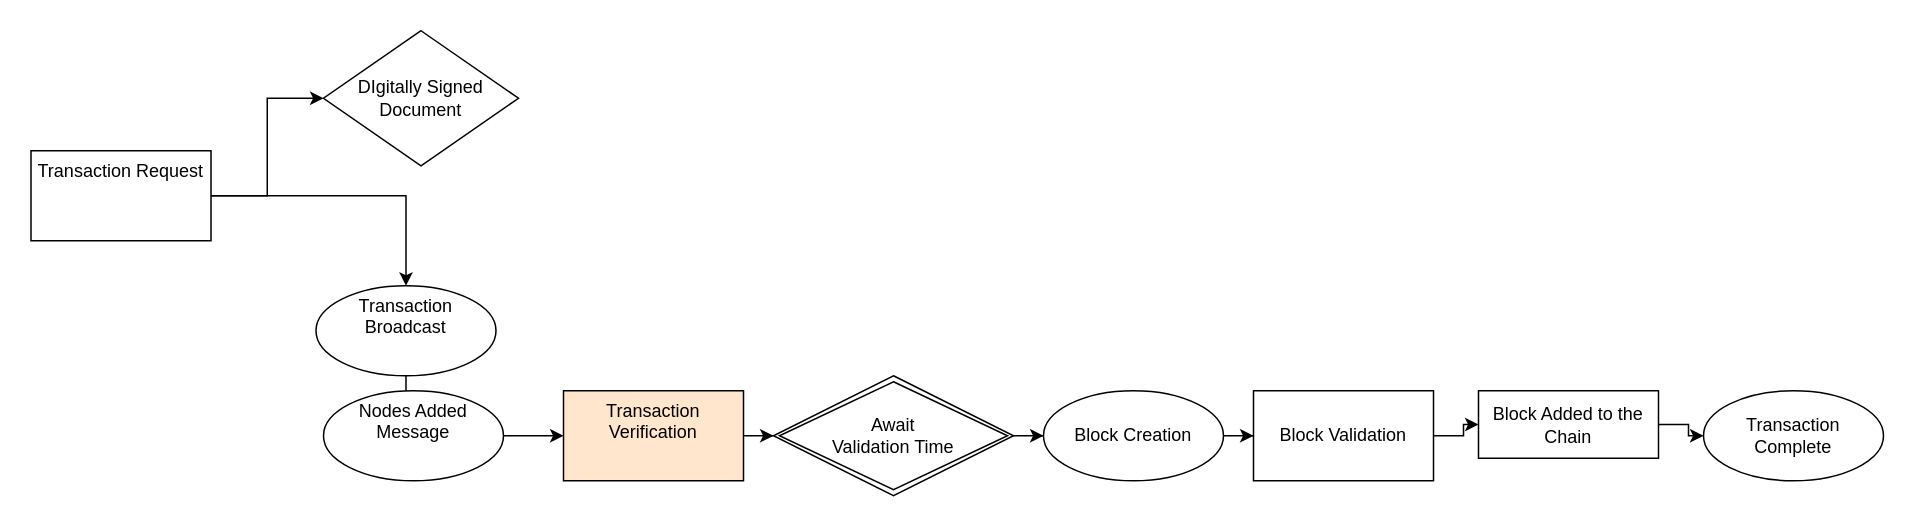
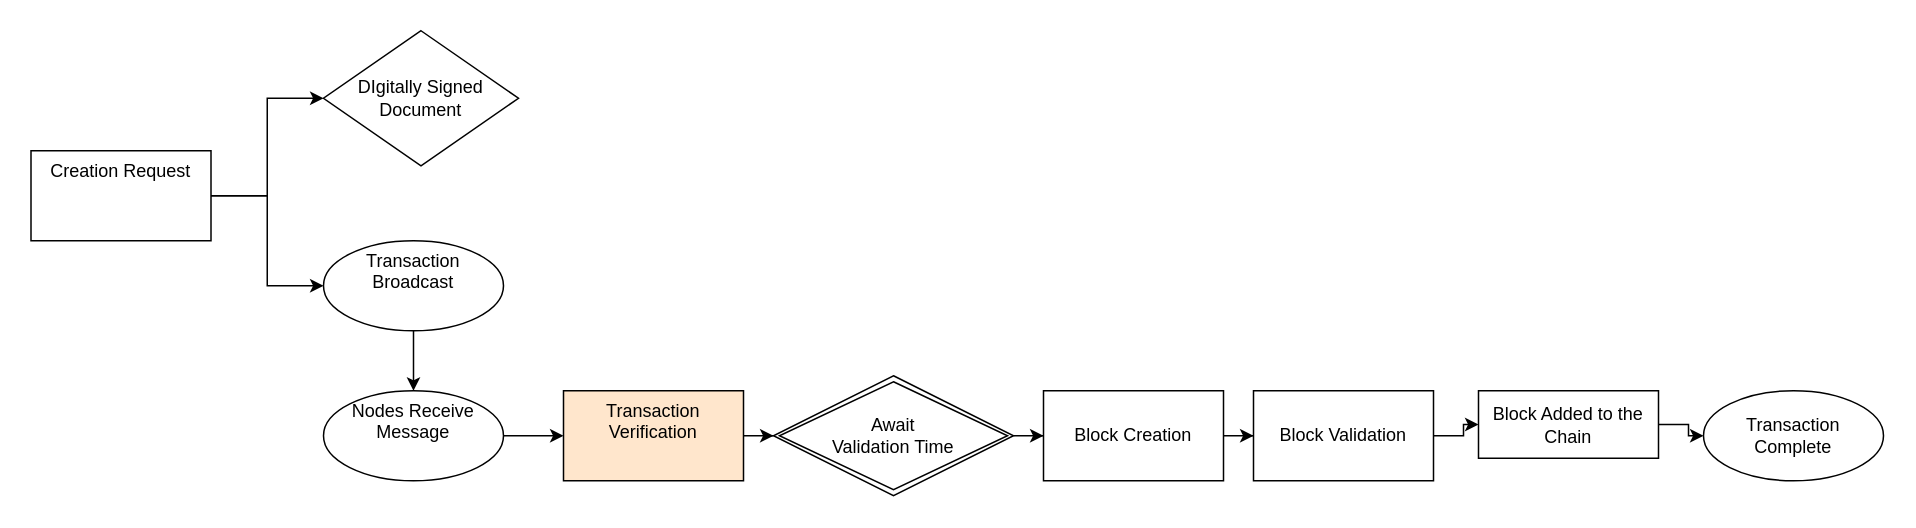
  <mxCell id="0" />
  <mxCell id="1" parent="0" />
  <mxCell id="2" value="" style="edgeStyle=orthogonalEdgeStyle;rounded=0;orthogonalLoop=1;jettySize=auto;html=1;" parent="1" source="3" target="5" edge="1"><mxGeometry relative="1" as="geometry" /></mxCell>
- <mxCell id="3" value="Transaction Request" style="whiteSpace=wrap;html=1;verticalAlign=top;" parent="1" vertex="1"><mxGeometry x="20" y="100" width="120" height="60" as="geometry" /></mxCell>
+ <mxCell id="3" value="Creation Request" style="whiteSpace=wrap;html=1;verticalAlign=top;" parent="1" vertex="1"><mxGeometry x="20" y="100" width="120" height="60" as="geometry" /></mxCell>
  <mxCell id="4" value="" style="edgeStyle=orthogonalEdgeStyle;rounded=0;orthogonalLoop=1;jettySize=auto;html=1;" parent="1" source="5" target="9" edge="1"><mxGeometry relative="1" as="geometry" /></mxCell>
- <mxCell id="5" value="Transaction Broadcast" style="ellipse;whiteSpace=wrap;html=1;verticalAlign=top;" parent="1" vertex="1"><mxGeometry x="210" y="190" width="120" height="60" as="geometry" /></mxCell>
+ <mxCell id="5" value="Transaction Broadcast" style="ellipse;whiteSpace=wrap;html=1;verticalAlign=top;" parent="1" vertex="1"><mxGeometry x="215" y="160" width="120" height="60" as="geometry" /></mxCell>
  <mxCell id="6" value="DIgitally Signed Document" style="rhombus;whiteSpace=wrap;html=1;" parent="1" vertex="1"><mxGeometry x="215" y="20" width="130" height="90" as="geometry" /></mxCell>
  <mxCell id="7" value="" style="edgeStyle=orthogonalEdgeStyle;rounded=0;orthogonalLoop=1;jettySize=auto;html=1;exitX=1;exitY=0.5;exitDx=0;exitDy=0;entryX=0;entryY=0.5;entryDx=0;entryDy=0;" parent="1" source="3" target="6" edge="1"><mxGeometry relative="1" as="geometry"><mxPoint x="150" y="140" as="sourcePoint" /><mxPoint x="225" y="200" as="targetPoint" /></mxGeometry></mxCell>
  <mxCell id="8" value="" style="edgeStyle=orthogonalEdgeStyle;rounded=0;orthogonalLoop=1;jettySize=auto;html=1;" parent="1" source="9" target="11" edge="1"><mxGeometry relative="1" as="geometry" /></mxCell>
- <mxCell id="9" value="Nodes Added Message" style="ellipse;whiteSpace=wrap;html=1;verticalAlign=top;" parent="1" vertex="1"><mxGeometry x="215" y="260" width="120" height="60" as="geometry" /></mxCell>
+ <mxCell id="9" value="Nodes Receive Message" style="ellipse;whiteSpace=wrap;html=1;verticalAlign=top;" parent="1" vertex="1"><mxGeometry x="215" y="260" width="120" height="60" as="geometry" /></mxCell>
  <mxCell id="10" value="" style="edgeStyle=orthogonalEdgeStyle;rounded=0;orthogonalLoop=1;jettySize=auto;html=1;fontSize=10;entryX=0;entryY=0.5;entryDx=0;entryDy=0;" parent="1" source="11" target="13" edge="1"><mxGeometry relative="1" as="geometry"><mxPoint x="675" y="290" as="targetPoint" /></mxGeometry></mxCell>
  <mxCell id="11" value="Transaction&lt;br&gt;Verification" style="whiteSpace=wrap;html=1;verticalAlign=top;fillColor=#ffe6cc;" parent="1" vertex="1"><mxGeometry x="375" y="260" width="120" height="60" as="geometry" /></mxCell>
  <mxCell id="12" value="" style="edgeStyle=orthogonalEdgeStyle;rounded=0;orthogonalLoop=1;jettySize=auto;html=1;fontSize=12;" parent="1" source="13" target="15" edge="1"><mxGeometry relative="1" as="geometry" /></mxCell>
  <mxCell id="13" value="&lt;font style=&quot;font-size: 12px&quot;&gt;Await &lt;br&gt;Validation Time&lt;/font&gt;" style="shape=rhombus;double=1;perimeter=rhombusPerimeter;whiteSpace=wrap;html=1;align=center;fontSize=10;" parent="1" vertex="1"><mxGeometry x="515" y="250" width="160" height="80" as="geometry" /></mxCell>
  <mxCell id="14" value="" style="edgeStyle=orthogonalEdgeStyle;rounded=0;orthogonalLoop=1;jettySize=auto;html=1;fontSize=12;" parent="1" source="15" target="17" edge="1"><mxGeometry relative="1" as="geometry" /></mxCell>
- <mxCell id="15" value="&lt;font style=&quot;font-size: 12px&quot;&gt;Block Creation&lt;/font&gt;" style="ellipse;whiteSpace=wrap;html=1;fontSize=10;" parent="1" vertex="1"><mxGeometry x="695" y="260" width="120" height="60" as="geometry" /></mxCell>
+ <mxCell id="15" value="&lt;font style=&quot;font-size: 12px&quot;&gt;Block Creation&lt;/font&gt;" style="whiteSpace=wrap;html=1;fontSize=10;" parent="1" vertex="1"><mxGeometry x="695" y="260" width="120" height="60" as="geometry" /></mxCell>
  <mxCell id="16" value="" style="edgeStyle=orthogonalEdgeStyle;rounded=0;orthogonalLoop=1;jettySize=auto;html=1;fontSize=12;" parent="1" source="17" target="19" edge="1"><mxGeometry relative="1" as="geometry" /></mxCell>
  <mxCell id="17" value="&lt;font style=&quot;font-size: 12px&quot;&gt;Block Validation&lt;/font&gt;" style="whiteSpace=wrap;html=1;fontSize=10;" parent="1" vertex="1"><mxGeometry x="835" y="260" width="120" height="60" as="geometry" /></mxCell>
  <mxCell id="18" value="" style="edgeStyle=orthogonalEdgeStyle;rounded=0;orthogonalLoop=1;jettySize=auto;html=1;fontSize=12;" parent="1" source="19" target="20" edge="1"><mxGeometry relative="1" as="geometry" /></mxCell>
  <mxCell id="19" value="&lt;font style=&quot;font-size: 12px&quot;&gt;Block Added to the Chain&lt;/font&gt;" style="whiteSpace=wrap;html=1;fontSize=10;" parent="1" vertex="1"><mxGeometry x="985" y="260" width="120" height="45" as="geometry" /></mxCell>
  <mxCell id="20" value="&lt;font style=&quot;font-size: 12px&quot;&gt;Transaction &lt;br&gt;Complete&lt;/font&gt;" style="ellipse;whiteSpace=wrap;html=1;fontSize=10;" parent="1" vertex="1"><mxGeometry x="1135" y="260" width="120" height="60" as="geometry" /></mxCell>
